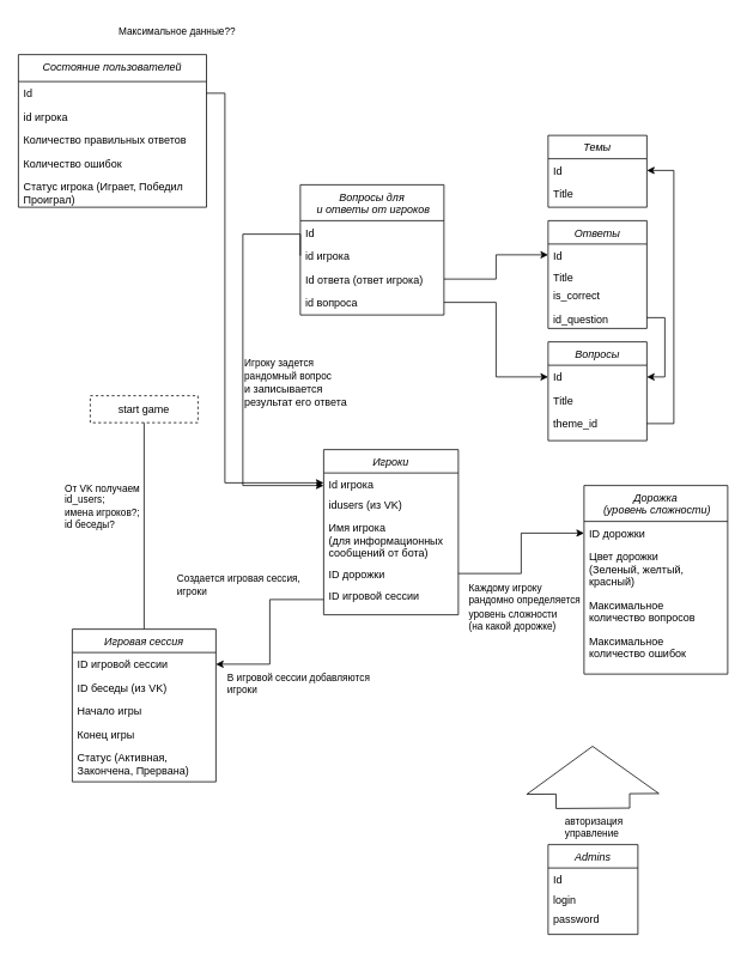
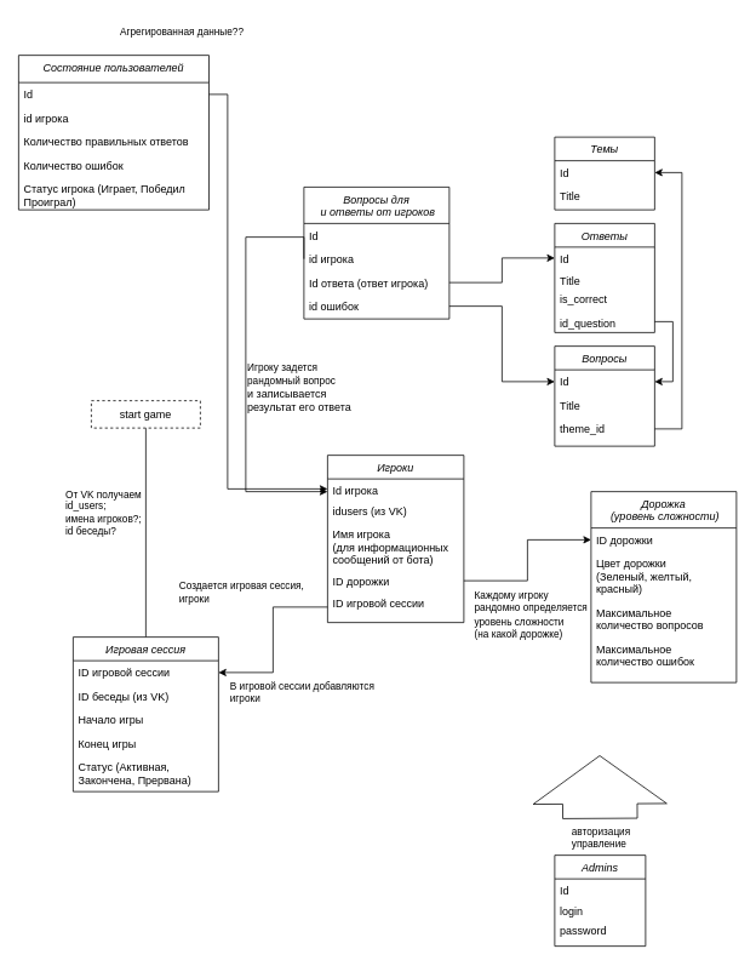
  <mxCell id="0" />
  <mxCell id="1" parent="0" />
  <mxCell id="2" value="" style="shape=flexArrow;endArrow=classic;html=1;rounded=0;endWidth=64;endSize=17.33;width=82;startArrow=none;" edge="1" parent="1" source="3"><mxGeometry width="50" height="50" relative="1" as="geometry"><mxPoint x="659.5" y="1000" as="sourcePoint" /><mxPoint x="659.5" y="830" as="targetPoint" /></mxGeometry></mxCell>
  <mxCell id="3" value="&lt;span style=&quot;color: rgb(0, 0, 0); font-family: Helvetica; font-size: 11px; font-style: normal; font-variant-ligatures: normal; font-variant-caps: normal; font-weight: 400; letter-spacing: normal; orphans: 2; text-align: left; text-indent: 0px; text-transform: none; widows: 2; word-spacing: 0px; -webkit-text-stroke-width: 0px; background-color: rgb(255, 255, 255); text-decoration-thickness: initial; text-decoration-style: initial; text-decoration-color: initial; float: none; display: inline !important;&quot;&gt;авторизация&lt;br&gt;управление&lt;br&gt;&lt;/span&gt;" style="text;whiteSpace=wrap;html=1;" vertex="1" parent="1"><mxGeometry x="627" y="900" width="66" height="40" as="geometry" /></mxCell>
  <mxCell id="4" value="" style="edgeStyle=orthogonalEdgeStyle;rounded=0;orthogonalLoop=1;jettySize=auto;html=1;entryX=0.5;entryY=0;entryDx=0;entryDy=0;endArrow=none;" edge="1" parent="1" source="6" target="7"><mxGeometry relative="1" as="geometry"><mxPoint x="290" y="455" as="targetPoint" /></mxGeometry></mxCell>
  <mxCell id="5" value="От VK получаем&lt;br&gt;id_users; &lt;br&gt;имена игроков?;&lt;br&gt;&lt;div style=&quot;&quot;&gt;id беседы?&lt;/div&gt;" style="edgeLabel;html=1;align=left;verticalAlign=middle;resizable=0;points=[];" vertex="1" connectable="0" parent="4"><mxGeometry x="-0.352" y="1" relative="1" as="geometry"><mxPoint x="-91" y="17" as="offset" /></mxGeometry></mxCell>
  <mxCell id="6" value="start game" style="rounded=0;whiteSpace=wrap;html=1;dashed=1;" vertex="1" parent="1"><mxGeometry x="100" y="440" width="120" height="30" as="geometry" /></mxCell>
  <mxCell id="7" value="Игровая сессия" style="swimlane;fontStyle=2;align=center;verticalAlign=top;childLayout=stackLayout;horizontal=1;startSize=26;horizontalStack=0;resizeParent=1;resizeLast=0;collapsible=1;marginBottom=0;rounded=0;shadow=0;strokeWidth=1;" vertex="1" parent="1"><mxGeometry x="80" y="700" width="160" height="170" as="geometry"><mxRectangle x="230" y="140" width="160" height="26" as="alternateBounds" /></mxGeometry></mxCell>
  <mxCell id="8" value="ID игровой сессии" style="text;align=left;verticalAlign=top;spacingLeft=4;spacingRight=4;overflow=hidden;rotatable=0;points=[[0,0.5],[1,0.5]];portConstraint=eastwest;" vertex="1" parent="7"><mxGeometry y="26" width="160" height="26" as="geometry" /></mxCell>
  <mxCell id="9" value="ID беседы (из VK)" style="text;align=left;verticalAlign=top;spacingLeft=4;spacingRight=4;overflow=hidden;rotatable=0;points=[[0,0.5],[1,0.5]];portConstraint=eastwest;rounded=0;shadow=0;html=0;" vertex="1" parent="7"><mxGeometry y="52" width="160" height="26" as="geometry" /></mxCell>
  <mxCell id="10" value="Начало игры" style="text;align=left;verticalAlign=top;spacingLeft=4;spacingRight=4;overflow=hidden;rotatable=0;points=[[0,0.5],[1,0.5]];portConstraint=eastwest;rounded=0;shadow=0;html=0;" vertex="1" parent="7"><mxGeometry y="78" width="160" height="26" as="geometry" /></mxCell>
  <mxCell id="11" value="Конец игры" style="text;align=left;verticalAlign=top;spacingLeft=4;spacingRight=4;overflow=hidden;rotatable=0;points=[[0,0.5],[1,0.5]];portConstraint=eastwest;" vertex="1" parent="7"><mxGeometry y="104" width="160" height="26" as="geometry" /></mxCell>
  <mxCell id="12" value="Статус (Активная, &#10;Закончена, Прервана)" style="text;align=left;verticalAlign=top;spacingLeft=4;spacingRight=4;overflow=hidden;rotatable=0;points=[[0,0.5],[1,0.5]];portConstraint=eastwest;" vertex="1" parent="7"><mxGeometry y="130" width="160" height="40" as="geometry" /></mxCell>
  <mxCell id="13" value="Игроки" style="swimlane;fontStyle=2;align=center;verticalAlign=top;childLayout=stackLayout;horizontal=1;startSize=26;horizontalStack=0;resizeParent=1;resizeLast=0;collapsible=1;marginBottom=0;rounded=0;shadow=0;strokeWidth=1;" vertex="1" parent="1"><mxGeometry x="360" y="500" width="150" height="184" as="geometry"><mxRectangle x="380" y="180" width="160" height="26" as="alternateBounds" /></mxGeometry></mxCell>
  <mxCell id="14" value="Id игрока" style="text;align=left;verticalAlign=top;spacingLeft=4;spacingRight=4;overflow=hidden;rotatable=0;points=[[0,0.5],[1,0.5]];portConstraint=eastwest;" vertex="1" parent="13"><mxGeometry y="26" width="150" height="22" as="geometry" /></mxCell>
  <mxCell id="15" value="idusers (из VK)" style="text;align=left;verticalAlign=top;spacingLeft=4;spacingRight=4;overflow=hidden;rotatable=0;points=[[0,0.5],[1,0.5]];portConstraint=eastwest;rounded=0;shadow=0;html=0;" vertex="1" parent="13"><mxGeometry y="48" width="150" height="26" as="geometry" /></mxCell>
  <mxCell id="16" value="Имя игрока&#10;(для информационных &#10;сообщений от бота)" style="text;align=left;verticalAlign=top;spacingLeft=4;spacingRight=4;overflow=hidden;rotatable=0;points=[[0,0.5],[1,0.5]];portConstraint=eastwest;rounded=0;shadow=0;html=0;" vertex="1" parent="13"><mxGeometry y="74" width="150" height="52" as="geometry" /></mxCell>
  <mxCell id="17" value="ID дорожки" style="text;align=left;verticalAlign=top;spacingLeft=4;spacingRight=4;overflow=hidden;rotatable=0;points=[[0,0.5],[1,0.5]];portConstraint=eastwest;" vertex="1" parent="13"><mxGeometry y="126" width="150" height="24" as="geometry" /></mxCell>
  <mxCell id="18" value="ID игровой сессии" style="text;align=left;verticalAlign=top;spacingLeft=4;spacingRight=4;overflow=hidden;rotatable=0;points=[[0,0.5],[1,0.5]];portConstraint=eastwest;" vertex="1" parent="13"><mxGeometry y="150" width="150" height="34" as="geometry" /></mxCell>
  <mxCell id="19" value="Дорожка&#10; (уровень сложности)" style="swimlane;fontStyle=2;align=center;verticalAlign=top;childLayout=stackLayout;horizontal=1;startSize=40;horizontalStack=0;resizeParent=1;resizeLast=0;collapsible=1;marginBottom=0;rounded=0;shadow=0;strokeWidth=1;" vertex="1" parent="1"><mxGeometry x="650" y="540" width="160" height="210" as="geometry"><mxRectangle x="230" y="140" width="160" height="26" as="alternateBounds" /></mxGeometry></mxCell>
  <mxCell id="20" value="ID дорожки" style="text;align=left;verticalAlign=top;spacingLeft=4;spacingRight=4;overflow=hidden;rotatable=0;points=[[0,0.5],[1,0.5]];portConstraint=eastwest;" vertex="1" parent="19"><mxGeometry y="40" width="160" height="26" as="geometry" /></mxCell>
  <mxCell id="21" value="Цвет дорожки&#10;(Зеленый, желтый, &#10;красный)" style="text;align=left;verticalAlign=top;spacingLeft=4;spacingRight=4;overflow=hidden;rotatable=0;points=[[0,0.5],[1,0.5]];portConstraint=eastwest;" vertex="1" parent="19"><mxGeometry y="66" width="160" height="54" as="geometry" /></mxCell>
  <mxCell id="22" value="Максимальное&#10;количество вопросов" style="text;align=left;verticalAlign=top;spacingLeft=4;spacingRight=4;overflow=hidden;rotatable=0;points=[[0,0.5],[1,0.5]];portConstraint=eastwest;" vertex="1" parent="19"><mxGeometry y="120" width="160" height="40" as="geometry" /></mxCell>
  <mxCell id="23" value="Максимальное&#10;количество ошибок" style="text;align=left;verticalAlign=top;spacingLeft=4;spacingRight=4;overflow=hidden;rotatable=0;points=[[0,0.5],[1,0.5]];portConstraint=eastwest;" vertex="1" parent="19"><mxGeometry y="160" width="160" height="50" as="geometry" /></mxCell>
  <mxCell id="24" style="edgeStyle=orthogonalEdgeStyle;rounded=0;orthogonalLoop=1;jettySize=auto;html=1;exitX=0;exitY=0.5;exitDx=0;exitDy=0;entryX=1;entryY=0.5;entryDx=0;entryDy=0;" edge="1" parent="1" source="18" target="8"><mxGeometry relative="1" as="geometry" /></mxCell>
  <mxCell id="25" value="Вопросы" style="swimlane;fontStyle=2;align=center;verticalAlign=top;childLayout=stackLayout;horizontal=1;startSize=26;horizontalStack=0;resizeParent=1;resizeLast=0;collapsible=1;marginBottom=0;rounded=0;shadow=0;strokeWidth=1;" vertex="1" parent="1"><mxGeometry x="610" y="380" width="110" height="110" as="geometry"><mxRectangle x="230" y="140" width="160" height="26" as="alternateBounds" /></mxGeometry></mxCell>
  <mxCell id="26" value="Id" style="text;align=left;verticalAlign=top;spacingLeft=4;spacingRight=4;overflow=hidden;rotatable=0;points=[[0,0.5],[1,0.5]];portConstraint=eastwest;" vertex="1" parent="25"><mxGeometry y="26" width="110" height="26" as="geometry" /></mxCell>
  <mxCell id="27" value="Title" style="text;align=left;verticalAlign=top;spacingLeft=4;spacingRight=4;overflow=hidden;rotatable=0;points=[[0,0.5],[1,0.5]];portConstraint=eastwest;rounded=0;shadow=0;html=0;" vertex="1" parent="25"><mxGeometry y="52" width="110" height="26" as="geometry" /></mxCell>
  <mxCell id="28" value="theme_id" style="text;align=left;verticalAlign=top;spacingLeft=4;spacingRight=4;overflow=hidden;rotatable=0;points=[[0,0.5],[1,0.5]];portConstraint=eastwest;rounded=0;shadow=0;html=0;" vertex="1" parent="25"><mxGeometry y="78" width="110" height="26" as="geometry" /></mxCell>
  <mxCell id="29" value="Темы" style="swimlane;fontStyle=2;align=center;verticalAlign=top;childLayout=stackLayout;horizontal=1;startSize=26;horizontalStack=0;resizeParent=1;resizeLast=0;collapsible=1;marginBottom=0;rounded=0;shadow=0;strokeWidth=1;" vertex="1" parent="1"><mxGeometry x="610" y="150" width="110" height="80" as="geometry"><mxRectangle x="230" y="140" width="160" height="26" as="alternateBounds" /></mxGeometry></mxCell>
  <mxCell id="30" value="Id" style="text;align=left;verticalAlign=top;spacingLeft=4;spacingRight=4;overflow=hidden;rotatable=0;points=[[0,0.5],[1,0.5]];portConstraint=eastwest;" vertex="1" parent="29"><mxGeometry y="26" width="110" height="26" as="geometry" /></mxCell>
  <mxCell id="31" value="Title" style="text;align=left;verticalAlign=top;spacingLeft=4;spacingRight=4;overflow=hidden;rotatable=0;points=[[0,0.5],[1,0.5]];portConstraint=eastwest;rounded=0;shadow=0;html=0;" vertex="1" parent="29"><mxGeometry y="52" width="110" height="26" as="geometry" /></mxCell>
  <mxCell id="32" value="Ответы" style="swimlane;fontStyle=2;align=center;verticalAlign=top;childLayout=stackLayout;horizontal=1;startSize=26;horizontalStack=0;resizeParent=1;resizeLast=0;collapsible=1;marginBottom=0;rounded=0;shadow=0;strokeWidth=1;" vertex="1" parent="1"><mxGeometry x="610" y="245" width="110" height="120" as="geometry"><mxRectangle x="230" y="140" width="160" height="26" as="alternateBounds" /></mxGeometry></mxCell>
  <mxCell id="33" value="Id" style="text;align=left;verticalAlign=top;spacingLeft=4;spacingRight=4;overflow=hidden;rotatable=0;points=[[0,0.5],[1,0.5]];portConstraint=eastwest;" vertex="1" parent="32"><mxGeometry y="26" width="110" height="24" as="geometry" /></mxCell>
  <mxCell id="34" value="Title" style="text;align=left;verticalAlign=top;spacingLeft=4;spacingRight=4;overflow=hidden;rotatable=0;points=[[0,0.5],[1,0.5]];portConstraint=eastwest;rounded=0;shadow=0;html=0;" vertex="1" parent="32"><mxGeometry y="50" width="110" height="20" as="geometry" /></mxCell>
  <mxCell id="35" value="is_correct" style="text;align=left;verticalAlign=top;spacingLeft=4;spacingRight=4;overflow=hidden;rotatable=0;points=[[0,0.5],[1,0.5]];portConstraint=eastwest;rounded=0;shadow=0;html=0;" vertex="1" parent="32"><mxGeometry y="70" width="110" height="26" as="geometry" /></mxCell>
  <mxCell id="36" value="id_question" style="text;align=left;verticalAlign=top;spacingLeft=4;spacingRight=4;overflow=hidden;rotatable=0;points=[[0,0.5],[1,0.5]];portConstraint=eastwest;rounded=0;shadow=0;html=0;" vertex="1" parent="32"><mxGeometry y="96" width="110" height="24" as="geometry" /></mxCell>
  <mxCell id="37" value="Вопросы для&#10; и ответы от игроков" style="swimlane;fontStyle=2;align=center;verticalAlign=top;childLayout=stackLayout;horizontal=1;startSize=40;horizontalStack=0;resizeParent=1;resizeLast=0;collapsible=1;marginBottom=0;rounded=0;shadow=0;strokeWidth=1;" vertex="1" parent="1"><mxGeometry x="334" y="205" width="160" height="145" as="geometry"><mxRectangle x="230" y="140" width="160" height="26" as="alternateBounds" /></mxGeometry></mxCell>
  <mxCell id="38" value="Id" style="text;align=left;verticalAlign=top;spacingLeft=4;spacingRight=4;overflow=hidden;rotatable=0;points=[[0,0.5],[1,0.5]];portConstraint=eastwest;" vertex="1" parent="37"><mxGeometry y="40" width="160" height="26" as="geometry" /></mxCell>
  <mxCell id="39" value="id игрока" style="text;align=left;verticalAlign=top;spacingLeft=4;spacingRight=4;overflow=hidden;rotatable=0;points=[[0,0.5],[1,0.5]];portConstraint=eastwest;rounded=0;shadow=0;html=0;" vertex="1" parent="37"><mxGeometry y="66" width="160" height="26" as="geometry" /></mxCell>
  <mxCell id="40" value="Id ответа (ответ игрока)" style="text;align=left;verticalAlign=top;spacingLeft=4;spacingRight=4;overflow=hidden;rotatable=0;points=[[0,0.5],[1,0.5]];portConstraint=eastwest;rounded=0;shadow=0;html=0;" vertex="1" parent="37"><mxGeometry y="92" width="160" height="26" as="geometry" /></mxCell>
- <mxCell id="41" value="id вопроса" style="text;align=left;verticalAlign=top;spacingLeft=4;spacingRight=4;overflow=hidden;rotatable=0;points=[[0,0.5],[1,0.5]];portConstraint=eastwest;" vertex="1" parent="37"><mxGeometry y="118" width="160" height="26" as="geometry" /></mxCell>
+ <mxCell id="41" value="id ошибок" style="text;align=left;verticalAlign=top;spacingLeft=4;spacingRight=4;overflow=hidden;rotatable=0;points=[[0,0.5],[1,0.5]];portConstraint=eastwest;" vertex="1" parent="37"><mxGeometry y="118" width="160" height="26" as="geometry" /></mxCell>
  <mxCell id="42" style="edgeStyle=orthogonalEdgeStyle;rounded=0;orthogonalLoop=1;jettySize=auto;html=1;exitX=1;exitY=0.5;exitDx=0;exitDy=0;entryX=0;entryY=0.5;entryDx=0;entryDy=0;" edge="1" parent="1" source="17" target="20"><mxGeometry relative="1" as="geometry" /></mxCell>
  <mxCell id="43" value="Создается игровая сессия,&lt;br&gt;игроки" style="edgeLabel;html=1;align=left;verticalAlign=middle;resizable=0;points=[];" vertex="1" connectable="0" parent="1"><mxGeometry x="195.25" y="650" as="geometry" /></mxCell>
  <mxCell id="44" value="В игровой сессии добавляются &lt;br&gt;игроки&amp;nbsp;" style="edgeLabel;html=1;align=left;verticalAlign=middle;resizable=0;points=[];" vertex="1" connectable="0" parent="1"><mxGeometry x="250.5" y="760" as="geometry" /></mxCell>
  <mxCell id="45" style="edgeStyle=orthogonalEdgeStyle;rounded=0;orthogonalLoop=1;jettySize=auto;html=1;exitX=0;exitY=0.5;exitDx=0;exitDy=0;" edge="1" parent="1" source="39" target="14"><mxGeometry relative="1" as="geometry"><Array as="points"><mxPoint x="334" y="260" /><mxPoint x="270" y="260" /><mxPoint x="270" y="540" /></Array></mxGeometry></mxCell>
  <mxCell id="46" style="edgeStyle=orthogonalEdgeStyle;rounded=0;orthogonalLoop=1;jettySize=auto;html=1;exitX=1;exitY=0.5;exitDx=0;exitDy=0;" edge="1" parent="1" source="28" target="30"><mxGeometry relative="1" as="geometry"><Array as="points"><mxPoint x="750" y="471" /><mxPoint x="750" y="189" /></Array></mxGeometry></mxCell>
  <mxCell id="47" style="edgeStyle=orthogonalEdgeStyle;rounded=0;orthogonalLoop=1;jettySize=auto;html=1;exitX=1;exitY=0.5;exitDx=0;exitDy=0;entryX=1;entryY=0.5;entryDx=0;entryDy=0;" edge="1" parent="1" source="36" target="26"><mxGeometry relative="1" as="geometry" /></mxCell>
  <mxCell id="48" style="edgeStyle=orthogonalEdgeStyle;rounded=0;orthogonalLoop=1;jettySize=auto;html=1;exitX=1;exitY=0.5;exitDx=0;exitDy=0;entryX=0;entryY=0.5;entryDx=0;entryDy=0;" edge="1" parent="1" source="40" target="33"><mxGeometry relative="1" as="geometry" /></mxCell>
  <mxCell id="49" style="edgeStyle=orthogonalEdgeStyle;rounded=0;orthogonalLoop=1;jettySize=auto;html=1;exitX=1;exitY=0.5;exitDx=0;exitDy=0;entryX=0;entryY=0.5;entryDx=0;entryDy=0;" edge="1" parent="1" source="41" target="26"><mxGeometry relative="1" as="geometry" /></mxCell>
  <mxCell id="50" value="&lt;span style=&quot;color: rgb(0, 0, 0); font-family: Helvetica; font-size: 11px; font-style: normal; font-variant-ligatures: normal; font-variant-caps: normal; font-weight: 400; letter-spacing: normal; orphans: 2; text-align: left; text-indent: 0px; text-transform: none; widows: 2; word-spacing: 0px; -webkit-text-stroke-width: 0px; background-color: rgb(255, 255, 255); text-decoration-thickness: initial; text-decoration-style: initial; text-decoration-color: initial; float: none; display: inline !important;&quot;&gt;Каждому игроку &lt;br&gt;рандомно&amp;nbsp;&lt;/span&gt;&lt;span style=&quot;color: rgb(0, 0, 0); font-family: Helvetica; font-size: 11px; font-style: normal; font-variant-ligatures: normal; font-variant-caps: normal; font-weight: 400; letter-spacing: normal; orphans: 2; text-align: left; text-indent: 0px; text-transform: none; widows: 2; word-spacing: 0px; -webkit-text-stroke-width: 0px; background-color: rgb(255, 255, 255); text-decoration-thickness: initial; text-decoration-style: initial; text-decoration-color: initial; float: none; display: inline !important;&quot;&gt;определяется &lt;br&gt;уровень сложности&lt;br&gt;(на какой дорожке)&lt;br&gt;&lt;/span&gt;" style="text;whiteSpace=wrap;html=1;" vertex="1" parent="1"><mxGeometry x="520" y="640" width="130" height="70" as="geometry" /></mxCell>
  <mxCell id="51" value="&lt;span style=&quot;font-size: 11px; background-color: rgb(255, 255, 255);&quot;&gt;Игроку задется рандомный вопрос&lt;br&gt;&lt;/span&gt;и записывается результат его ответа" style="text;whiteSpace=wrap;html=1;" vertex="1" parent="1"><mxGeometry x="270" y="390" width="130" height="50" as="geometry" /></mxCell>
  <mxCell id="52" value="Admins" style="swimlane;fontStyle=2;align=center;verticalAlign=top;childLayout=stackLayout;horizontal=1;startSize=26;horizontalStack=0;resizeParent=1;resizeLast=0;collapsible=1;marginBottom=0;rounded=0;shadow=0;strokeWidth=1;" vertex="1" parent="1"><mxGeometry x="610" y="940" width="100" height="100" as="geometry"><mxRectangle x="380" y="180" width="160" height="26" as="alternateBounds" /></mxGeometry></mxCell>
  <mxCell id="53" value="Id" style="text;align=left;verticalAlign=top;spacingLeft=4;spacingRight=4;overflow=hidden;rotatable=0;points=[[0,0.5],[1,0.5]];portConstraint=eastwest;" vertex="1" parent="52"><mxGeometry y="26" width="100" height="22" as="geometry" /></mxCell>
  <mxCell id="54" value="login" style="text;align=left;verticalAlign=top;spacingLeft=4;spacingRight=4;overflow=hidden;rotatable=0;points=[[0,0.5],[1,0.5]];portConstraint=eastwest;rounded=0;shadow=0;html=0;" vertex="1" parent="52"><mxGeometry y="48" width="100" height="22" as="geometry" /></mxCell>
  <mxCell id="55" value="password " style="text;align=left;verticalAlign=top;spacingLeft=4;spacingRight=4;overflow=hidden;rotatable=0;points=[[0,0.5],[1,0.5]];portConstraint=eastwest;rounded=0;shadow=0;html=0;" vertex="1" parent="52"><mxGeometry y="70" width="100" height="26" as="geometry" /></mxCell>
  <mxCell id="56" value="Состояние пользователей" style="swimlane;fontStyle=2;align=center;verticalAlign=top;childLayout=stackLayout;horizontal=1;startSize=30;horizontalStack=0;resizeParent=1;resizeLast=0;collapsible=1;marginBottom=0;rounded=0;shadow=0;strokeWidth=1;" vertex="1" parent="1"><mxGeometry x="20" y="60" width="209.5" height="170" as="geometry"><mxRectangle x="230" y="140" width="160" height="26" as="alternateBounds" /></mxGeometry></mxCell>
  <mxCell id="57" value="Id" style="text;align=left;verticalAlign=top;spacingLeft=4;spacingRight=4;overflow=hidden;rotatable=0;points=[[0,0.5],[1,0.5]];portConstraint=eastwest;" vertex="1" parent="56"><mxGeometry y="30" width="209.5" height="26" as="geometry" /></mxCell>
  <mxCell id="58" value="id игрока" style="text;align=left;verticalAlign=top;spacingLeft=4;spacingRight=4;overflow=hidden;rotatable=0;points=[[0,0.5],[1,0.5]];portConstraint=eastwest;rounded=0;shadow=0;html=0;" vertex="1" parent="56"><mxGeometry y="56" width="209.5" height="26" as="geometry" /></mxCell>
  <mxCell id="59" value="Количество правильных ответов" style="text;align=left;verticalAlign=top;spacingLeft=4;spacingRight=4;overflow=hidden;rotatable=0;points=[[0,0.5],[1,0.5]];portConstraint=eastwest;rounded=0;shadow=0;html=0;" vertex="1" parent="56"><mxGeometry y="82" width="209.5" height="26" as="geometry" /></mxCell>
  <mxCell id="60" value="Количество ошибок" style="text;align=left;verticalAlign=top;spacingLeft=4;spacingRight=4;overflow=hidden;rotatable=0;points=[[0,0.5],[1,0.5]];portConstraint=eastwest;" vertex="1" parent="56"><mxGeometry y="108" width="209.5" height="26" as="geometry" /></mxCell>
  <mxCell id="61" value="Статус игрока (Играет, Победил&#10;Проиграл)" style="text;align=left;verticalAlign=top;spacingLeft=4;spacingRight=4;overflow=hidden;rotatable=0;points=[[0,0.5],[1,0.5]];portConstraint=eastwest;" vertex="1" parent="56"><mxGeometry y="134" width="209.5" height="36" as="geometry" /></mxCell>
- <mxCell id="62" value="&lt;span style=&quot;font-size: 11px; background-color: rgb(255, 255, 255);&quot;&gt;Максимальное данные??&lt;/span&gt;" style="text;whiteSpace=wrap;html=1;" vertex="1" parent="1"><mxGeometry x="130.25" y="20" width="169.75" height="30" as="geometry" /></mxCell>
+ <mxCell id="62" value="&lt;span style=&quot;font-size: 11px; background-color: rgb(255, 255, 255);&quot;&gt;Агрегированная данные??&lt;/span&gt;" style="text;whiteSpace=wrap;html=1;" vertex="1" parent="1"><mxGeometry x="130.25" y="20" width="169.75" height="30" as="geometry" /></mxCell>
  <mxCell id="63" style="edgeStyle=orthogonalEdgeStyle;rounded=0;orthogonalLoop=1;jettySize=auto;html=1;exitX=1;exitY=0.5;exitDx=0;exitDy=0;entryX=0;entryY=0.5;entryDx=0;entryDy=0;" edge="1" parent="1" source="57" target="14"><mxGeometry relative="1" as="geometry"><Array as="points"><mxPoint x="250" y="103" /><mxPoint x="250" y="537" /></Array></mxGeometry></mxCell>
